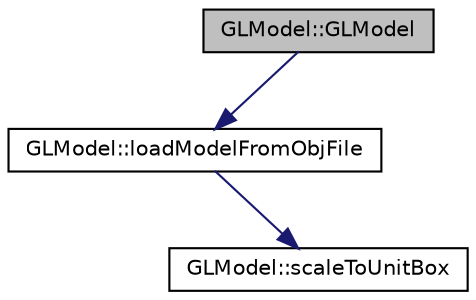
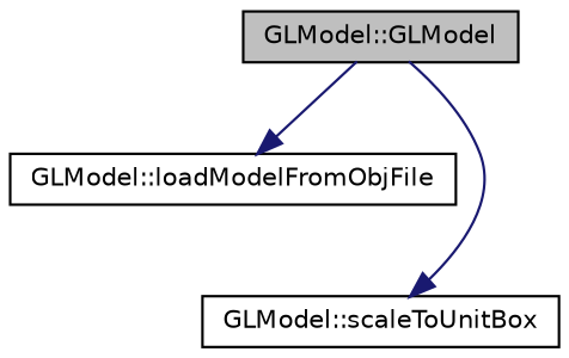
  digraph {
    rankdir=TB
    node [color=black fillcolor=white fontname=Helvetica fontsize=10 shape=record style=filled]
    edge [color=midnightblue fontname=Helvetica fontsize=10 labelfontname=Helvetica labelfontsize=10 style=solid]
    n1 [fillcolor=grey75 fontcolor=black height=0.2 label="GLModel::GLModel" width=0.4]
    n2 [height=0.2 label="GLModel::loadModelFromObjFile" width=0.4]
    n3 [height=0.2 label="GLModel::scaleToUnitBox" width=0.4]
    n1 -> n2
-   n2 -> n3
+   n1 -> n3
  }
